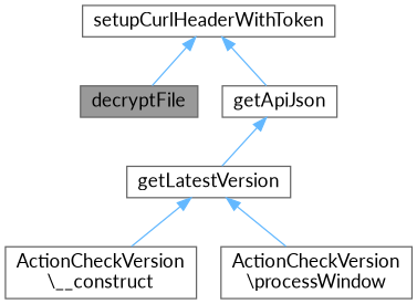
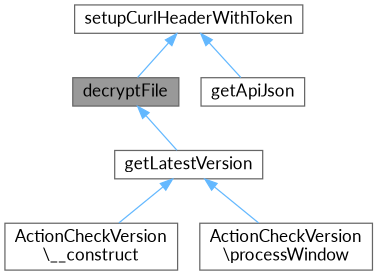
  digraph {
    fontname=Lato
    rankdir=TB
    node [color=grey40 fillcolor=white fontname=Lato fontsize=14 shape=box style=filled]
    edge [color=steelblue1 dir=back fontname=Lato fontsize=14 labelfontname=Helvetica labelfontsize=14 style=solid]
    n1 [color=gray40 fillcolor=grey60 fontcolor=black height=0.2 label=decryptFile width=0.4]
    n2 [height=0.2 label=setupCurlHeaderWithToken width=0.4]
    n3 [height=0.2 label=getApiJson width=0.4]
    n4 [height=0.2 label=getLatestVersion width=0.4]
    n5 [height=0.2 label="ActionCheckVersion\l\\__construct" width=0.4]
    n6 [height=0.2 label="ActionCheckVersion\l\\processWindow" width=0.4]
    n2 -> n1
    n2 -> n3
-   n3 -> n4
+   n1 -> n4
    n4 -> n5
    n4 -> n6
  }
